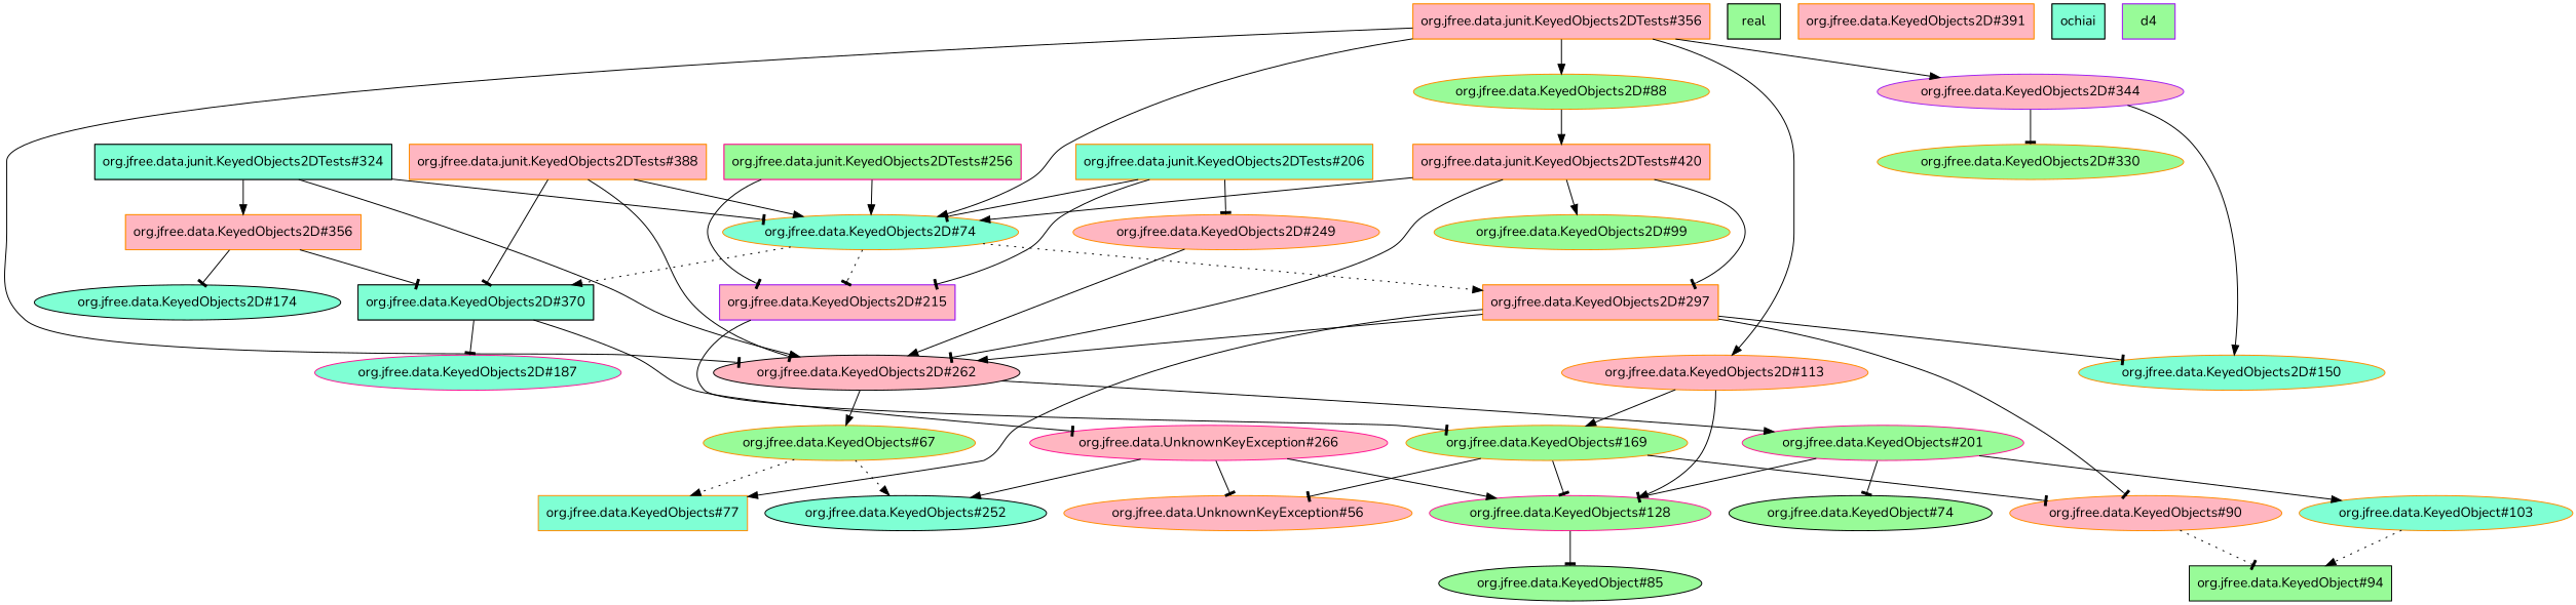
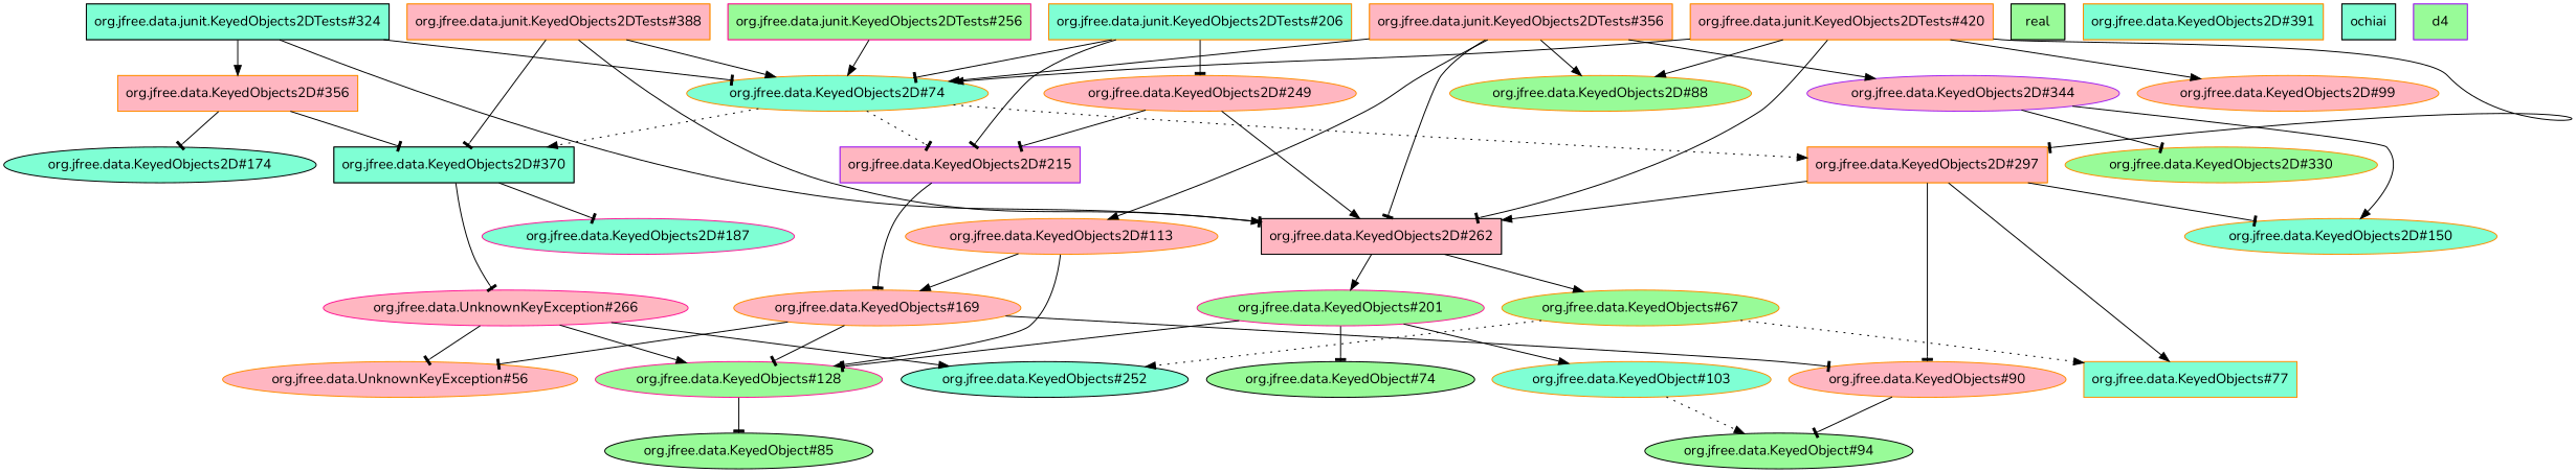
  digraph {
    fontname=Nunito
    node [color=darkorange fillcolor=lightpink fontname=Nunito style=filled]
    edge [arrowhead=tee fontname=Nunito]
    "org.jfree.data.KeyedObjects2D#215" [color=purple shape=box style="striped,filled"]
-   "org.jfree.data.KeyedObjects#169" [fillcolor=palegreen]
+   "org.jfree.data.KeyedObjects#169"
    "org.jfree.data.KeyedObjects#90"
    "org.jfree.data.KeyedObjects#128" [color=deeppink fillcolor=palegreen]
    "org.jfree.data.UnknownKeyException#56"
    "org.jfree.data.KeyedObjects2D#356" [shape=box style="striped,filled"]
    "org.jfree.data.KeyedObjects2D#370" [color=black fillcolor=aquamarine shape=box style="striped,filled"]
    "org.jfree.data.KeyedObjects2D#174" [color=black fillcolor=aquamarine]
    n9 [color=deeppink label="org.jfree.data.UnknownKeyException#266"]
    "org.jfree.data.KeyedObjects2D#187" [color=deeppink fillcolor=aquamarine]
-   "org.jfree.data.KeyedObjects2D#262" [color=black shape=ellipse style="striped,filled"]
+   "org.jfree.data.KeyedObjects2D#262" [color=black shape=box style="striped,filled"]
    "org.jfree.data.KeyedObjects#67" [fillcolor=palegreen]
    "org.jfree.data.KeyedObjects#201" [color=deeppink fillcolor=palegreen]
    "org.jfree.data.KeyedObjects#77" [fillcolor=aquamarine shape=box]
    "org.jfree.data.KeyedObjects#252" [color=black fillcolor=aquamarine]
    "org.jfree.data.KeyedObject#103" [fillcolor=aquamarine]
    "org.jfree.data.KeyedObject#74" [color=black fillcolor=palegreen]
    "org.jfree.data.KeyedObjects2D#297" [shape=box style="striped,filled"]
    "org.jfree.data.KeyedObjects2D#150" [fillcolor=aquamarine]
-   "org.jfree.data.KeyedObject#94" [color=black fillcolor=palegreen shape=box]
+   "org.jfree.data.KeyedObject#94" [color=black fillcolor=palegreen]
    real [color=black fillcolor=palegreen shape=box style="striped,filled"]
-   "org.jfree.data.KeyedObjects2D#391" [shape=box style="striped,filled"]
+   "org.jfree.data.KeyedObjects2D#391" [fillcolor=aquamarine shape=box style="striped,filled"]
    ochiai [color=black fillcolor=aquamarine shape=box style="striped,filled"]
    d4 [color=purple fillcolor=palegreen shape=box style="striped,filled"]
    "org.jfree.data.junit.KeyedObjects2DTests#206" [fillcolor=aquamarine shape=box style="striped,filled"]
    "org.jfree.data.KeyedObjects2D#74" [fillcolor=aquamarine]
    "org.jfree.data.KeyedObjects2D#249"
    "org.jfree.data.junit.KeyedObjects2DTests#324" [color=black fillcolor=aquamarine shape=box style="striped,filled"]
    "org.jfree.data.junit.KeyedObjects2DTests#356" [shape=box style="striped,filled"]
    "org.jfree.data.KeyedObjects2D#113"
    "org.jfree.data.KeyedObjects2D#344" [color=purple]
    "org.jfree.data.KeyedObjects2D#88" [fillcolor=palegreen]
    "org.jfree.data.KeyedObjects2D#330" [fillcolor=palegreen]
    "org.jfree.data.junit.KeyedObjects2DTests#256" [color=deeppink fillcolor=palegreen shape=box style="striped,filled"]
    "org.jfree.data.junit.KeyedObjects2DTests#388" [shape=box style="striped,filled"]
    "org.jfree.data.junit.KeyedObjects2DTests#420" [shape=box style="striped,filled"]
-   "org.jfree.data.KeyedObjects2D#99" [fillcolor=palegreen]
+   "org.jfree.data.KeyedObjects2D#99"
    "org.jfree.data.KeyedObject#85" [color=black fillcolor=palegreen]
    "org.jfree.data.KeyedObjects2D#215" -> "org.jfree.data.KeyedObjects#169"
    "org.jfree.data.KeyedObjects#169" -> "org.jfree.data.KeyedObjects#90"
    "org.jfree.data.KeyedObjects#169" -> "org.jfree.data.KeyedObjects#128"
    "org.jfree.data.KeyedObjects#169" -> "org.jfree.data.UnknownKeyException#56"
-   "org.jfree.data.KeyedObjects#90" -> "org.jfree.data.KeyedObject#94" [style=dotted]
+   "org.jfree.data.KeyedObjects#90" -> "org.jfree.data.KeyedObject#94"
    "org.jfree.data.KeyedObjects#128" -> "org.jfree.data.KeyedObject#85"
    "org.jfree.data.KeyedObjects2D#356" -> "org.jfree.data.KeyedObjects2D#370"
    "org.jfree.data.KeyedObjects2D#356" -> "org.jfree.data.KeyedObjects2D#174"
    "org.jfree.data.KeyedObjects2D#370" -> n9
    "org.jfree.data.KeyedObjects2D#370" -> "org.jfree.data.KeyedObjects2D#187"
    n9 -> "org.jfree.data.KeyedObjects#128" [arrowhead=normal]
    n9 -> "org.jfree.data.UnknownKeyException#56"
    n9 -> "org.jfree.data.KeyedObjects#252" [arrowhead=normal]
    "org.jfree.data.KeyedObjects2D#262" -> "org.jfree.data.KeyedObjects#67" [arrowhead=normal]
    "org.jfree.data.KeyedObjects2D#262" -> "org.jfree.data.KeyedObjects#201" [arrowhead=normal]
    "org.jfree.data.KeyedObjects#67" -> "org.jfree.data.KeyedObjects#77" [arrowhead=normal style=dotted]
    "org.jfree.data.KeyedObjects#67" -> "org.jfree.data.KeyedObjects#252" [arrowhead=normal style=dotted]
    "org.jfree.data.KeyedObjects#201" -> "org.jfree.data.KeyedObjects#128"
    "org.jfree.data.KeyedObjects#201" -> "org.jfree.data.KeyedObject#103" [arrowhead=normal]
    "org.jfree.data.KeyedObjects#201" -> "org.jfree.data.KeyedObject#74"
    "org.jfree.data.KeyedObject#103" -> "org.jfree.data.KeyedObject#94" [arrowhead=normal style=dotted]
    "org.jfree.data.KeyedObjects2D#297" -> "org.jfree.data.KeyedObjects#90"
    "org.jfree.data.KeyedObjects2D#297" -> "org.jfree.data.KeyedObjects2D#262" [arrowhead=normal]
    "org.jfree.data.KeyedObjects2D#297" -> "org.jfree.data.KeyedObjects#77" [arrowhead=normal]
    "org.jfree.data.KeyedObjects2D#297" -> "org.jfree.data.KeyedObjects2D#150"
    "org.jfree.data.junit.KeyedObjects2DTests#206" -> "org.jfree.data.KeyedObjects2D#215"
    "org.jfree.data.junit.KeyedObjects2DTests#206" -> "org.jfree.data.KeyedObjects2D#74"
    "org.jfree.data.junit.KeyedObjects2DTests#206" -> "org.jfree.data.KeyedObjects2D#249"
    "org.jfree.data.KeyedObjects2D#74" -> "org.jfree.data.KeyedObjects2D#215" [style=dotted]
    "org.jfree.data.KeyedObjects2D#74" -> "org.jfree.data.KeyedObjects2D#370" [arrowhead=normal style=dotted]
    "org.jfree.data.KeyedObjects2D#74" -> "org.jfree.data.KeyedObjects2D#297" [arrowhead=normal style=dotted]
    "org.jfree.data.KeyedObjects2D#249" -> "org.jfree.data.KeyedObjects2D#262" [arrowhead=normal]
    "org.jfree.data.junit.KeyedObjects2DTests#324" -> "org.jfree.data.KeyedObjects2D#356" [arrowhead=normal]
    "org.jfree.data.junit.KeyedObjects2DTests#324" -> "org.jfree.data.KeyedObjects2D#262" [arrowhead=normal]
    "org.jfree.data.junit.KeyedObjects2DTests#324" -> "org.jfree.data.KeyedObjects2D#74"
    "org.jfree.data.junit.KeyedObjects2DTests#356" -> "org.jfree.data.KeyedObjects2D#262"
    "org.jfree.data.junit.KeyedObjects2DTests#356" -> "org.jfree.data.KeyedObjects2D#74" [arrowhead=normal]
    "org.jfree.data.junit.KeyedObjects2DTests#356" -> "org.jfree.data.KeyedObjects2D#113" [arrowhead=normal]
    "org.jfree.data.junit.KeyedObjects2DTests#356" -> "org.jfree.data.KeyedObjects2D#344" [arrowhead=normal]
    "org.jfree.data.junit.KeyedObjects2DTests#356" -> "org.jfree.data.KeyedObjects2D#88" [arrowhead=normal]
    "org.jfree.data.KeyedObjects2D#113" -> "org.jfree.data.KeyedObjects#169" [arrowhead=normal]
    "org.jfree.data.KeyedObjects2D#113" -> "org.jfree.data.KeyedObjects#128" [arrowhead=normal]
    "org.jfree.data.KeyedObjects2D#344" -> "org.jfree.data.KeyedObjects2D#150" [arrowhead=normal]
    "org.jfree.data.KeyedObjects2D#344" -> "org.jfree.data.KeyedObjects2D#330"
-   "org.jfree.data.junit.KeyedObjects2DTests#256" -> "org.jfree.data.KeyedObjects2D#215"
+   "org.jfree.data.KeyedObjects2D#249" -> "org.jfree.data.KeyedObjects2D#215"
    "org.jfree.data.junit.KeyedObjects2DTests#256" -> "org.jfree.data.KeyedObjects2D#74" [arrowhead=normal]
    "org.jfree.data.junit.KeyedObjects2DTests#388" -> "org.jfree.data.KeyedObjects2D#370"
    "org.jfree.data.junit.KeyedObjects2DTests#388" -> "org.jfree.data.KeyedObjects2D#262"
    "org.jfree.data.junit.KeyedObjects2DTests#388" -> "org.jfree.data.KeyedObjects2D#74" [arrowhead=normal]
    "org.jfree.data.junit.KeyedObjects2DTests#420" -> "org.jfree.data.KeyedObjects2D#262"
    "org.jfree.data.junit.KeyedObjects2DTests#420" -> "org.jfree.data.KeyedObjects2D#297"
    "org.jfree.data.junit.KeyedObjects2DTests#420" -> "org.jfree.data.KeyedObjects2D#74" [arrowhead=normal]
-   "org.jfree.data.KeyedObjects2D#88" -> "org.jfree.data.junit.KeyedObjects2DTests#420" [arrowhead=normal]
+   "org.jfree.data.junit.KeyedObjects2DTests#420" -> "org.jfree.data.KeyedObjects2D#88" [arrowhead=normal]
    "org.jfree.data.junit.KeyedObjects2DTests#420" -> "org.jfree.data.KeyedObjects2D#99" [arrowhead=normal]
  }
